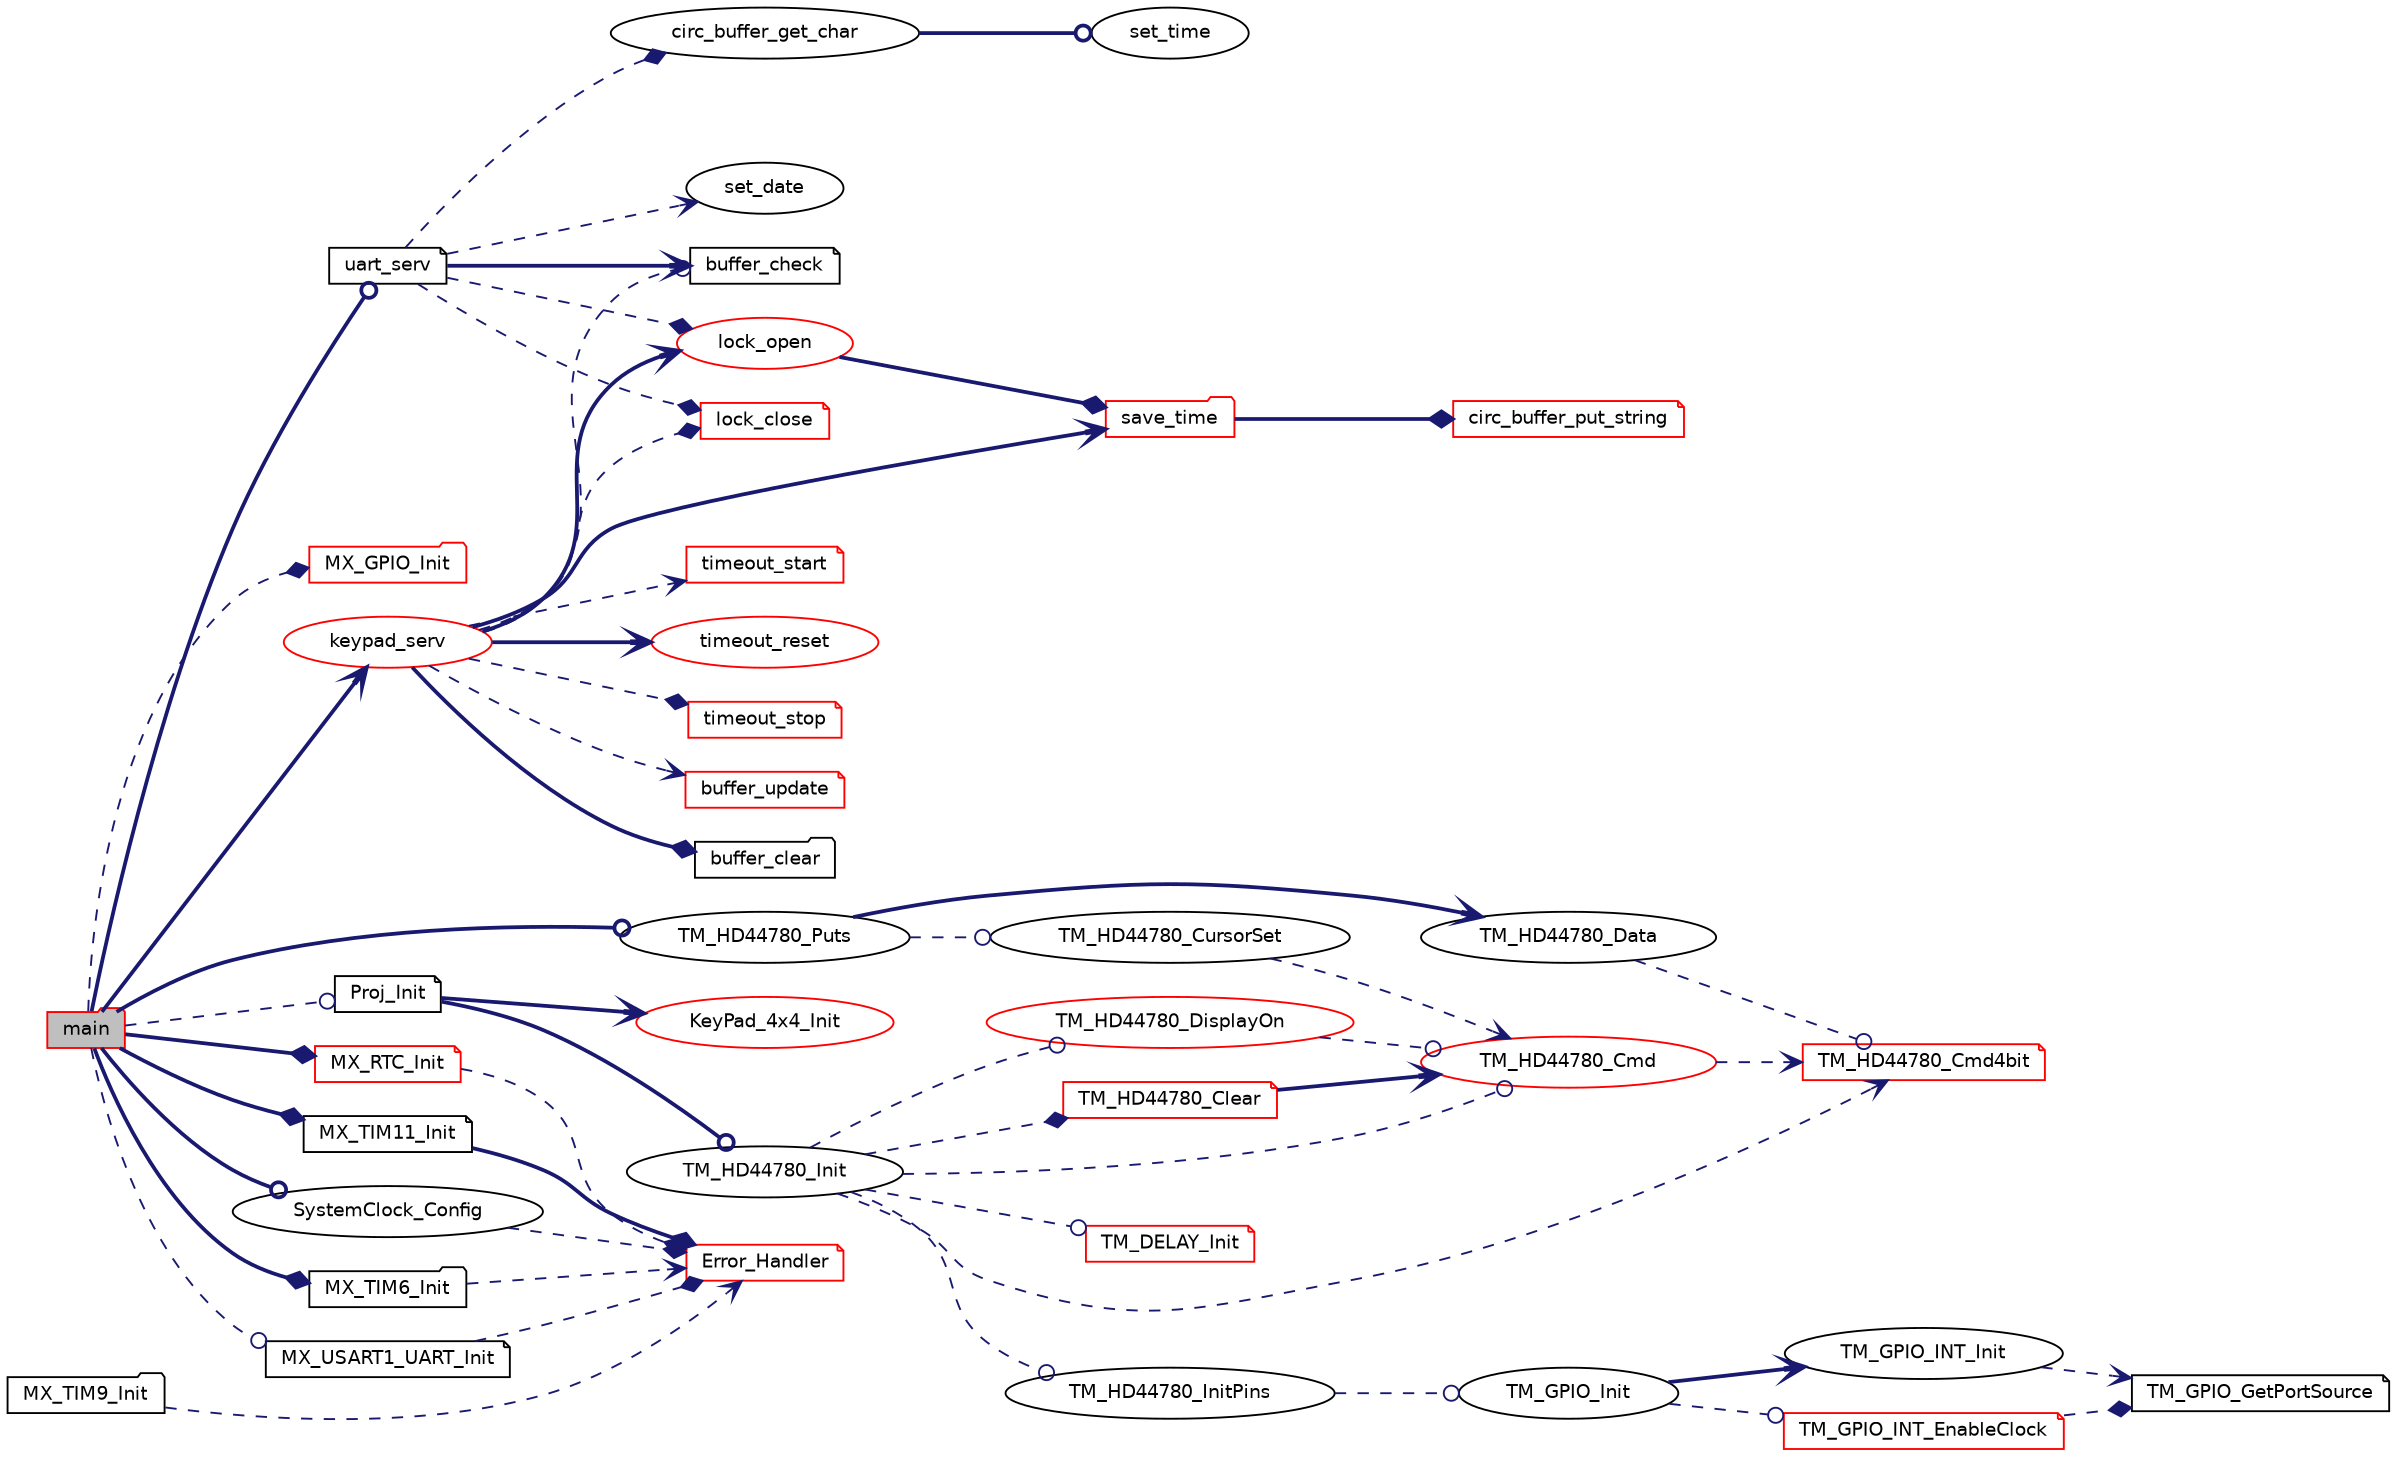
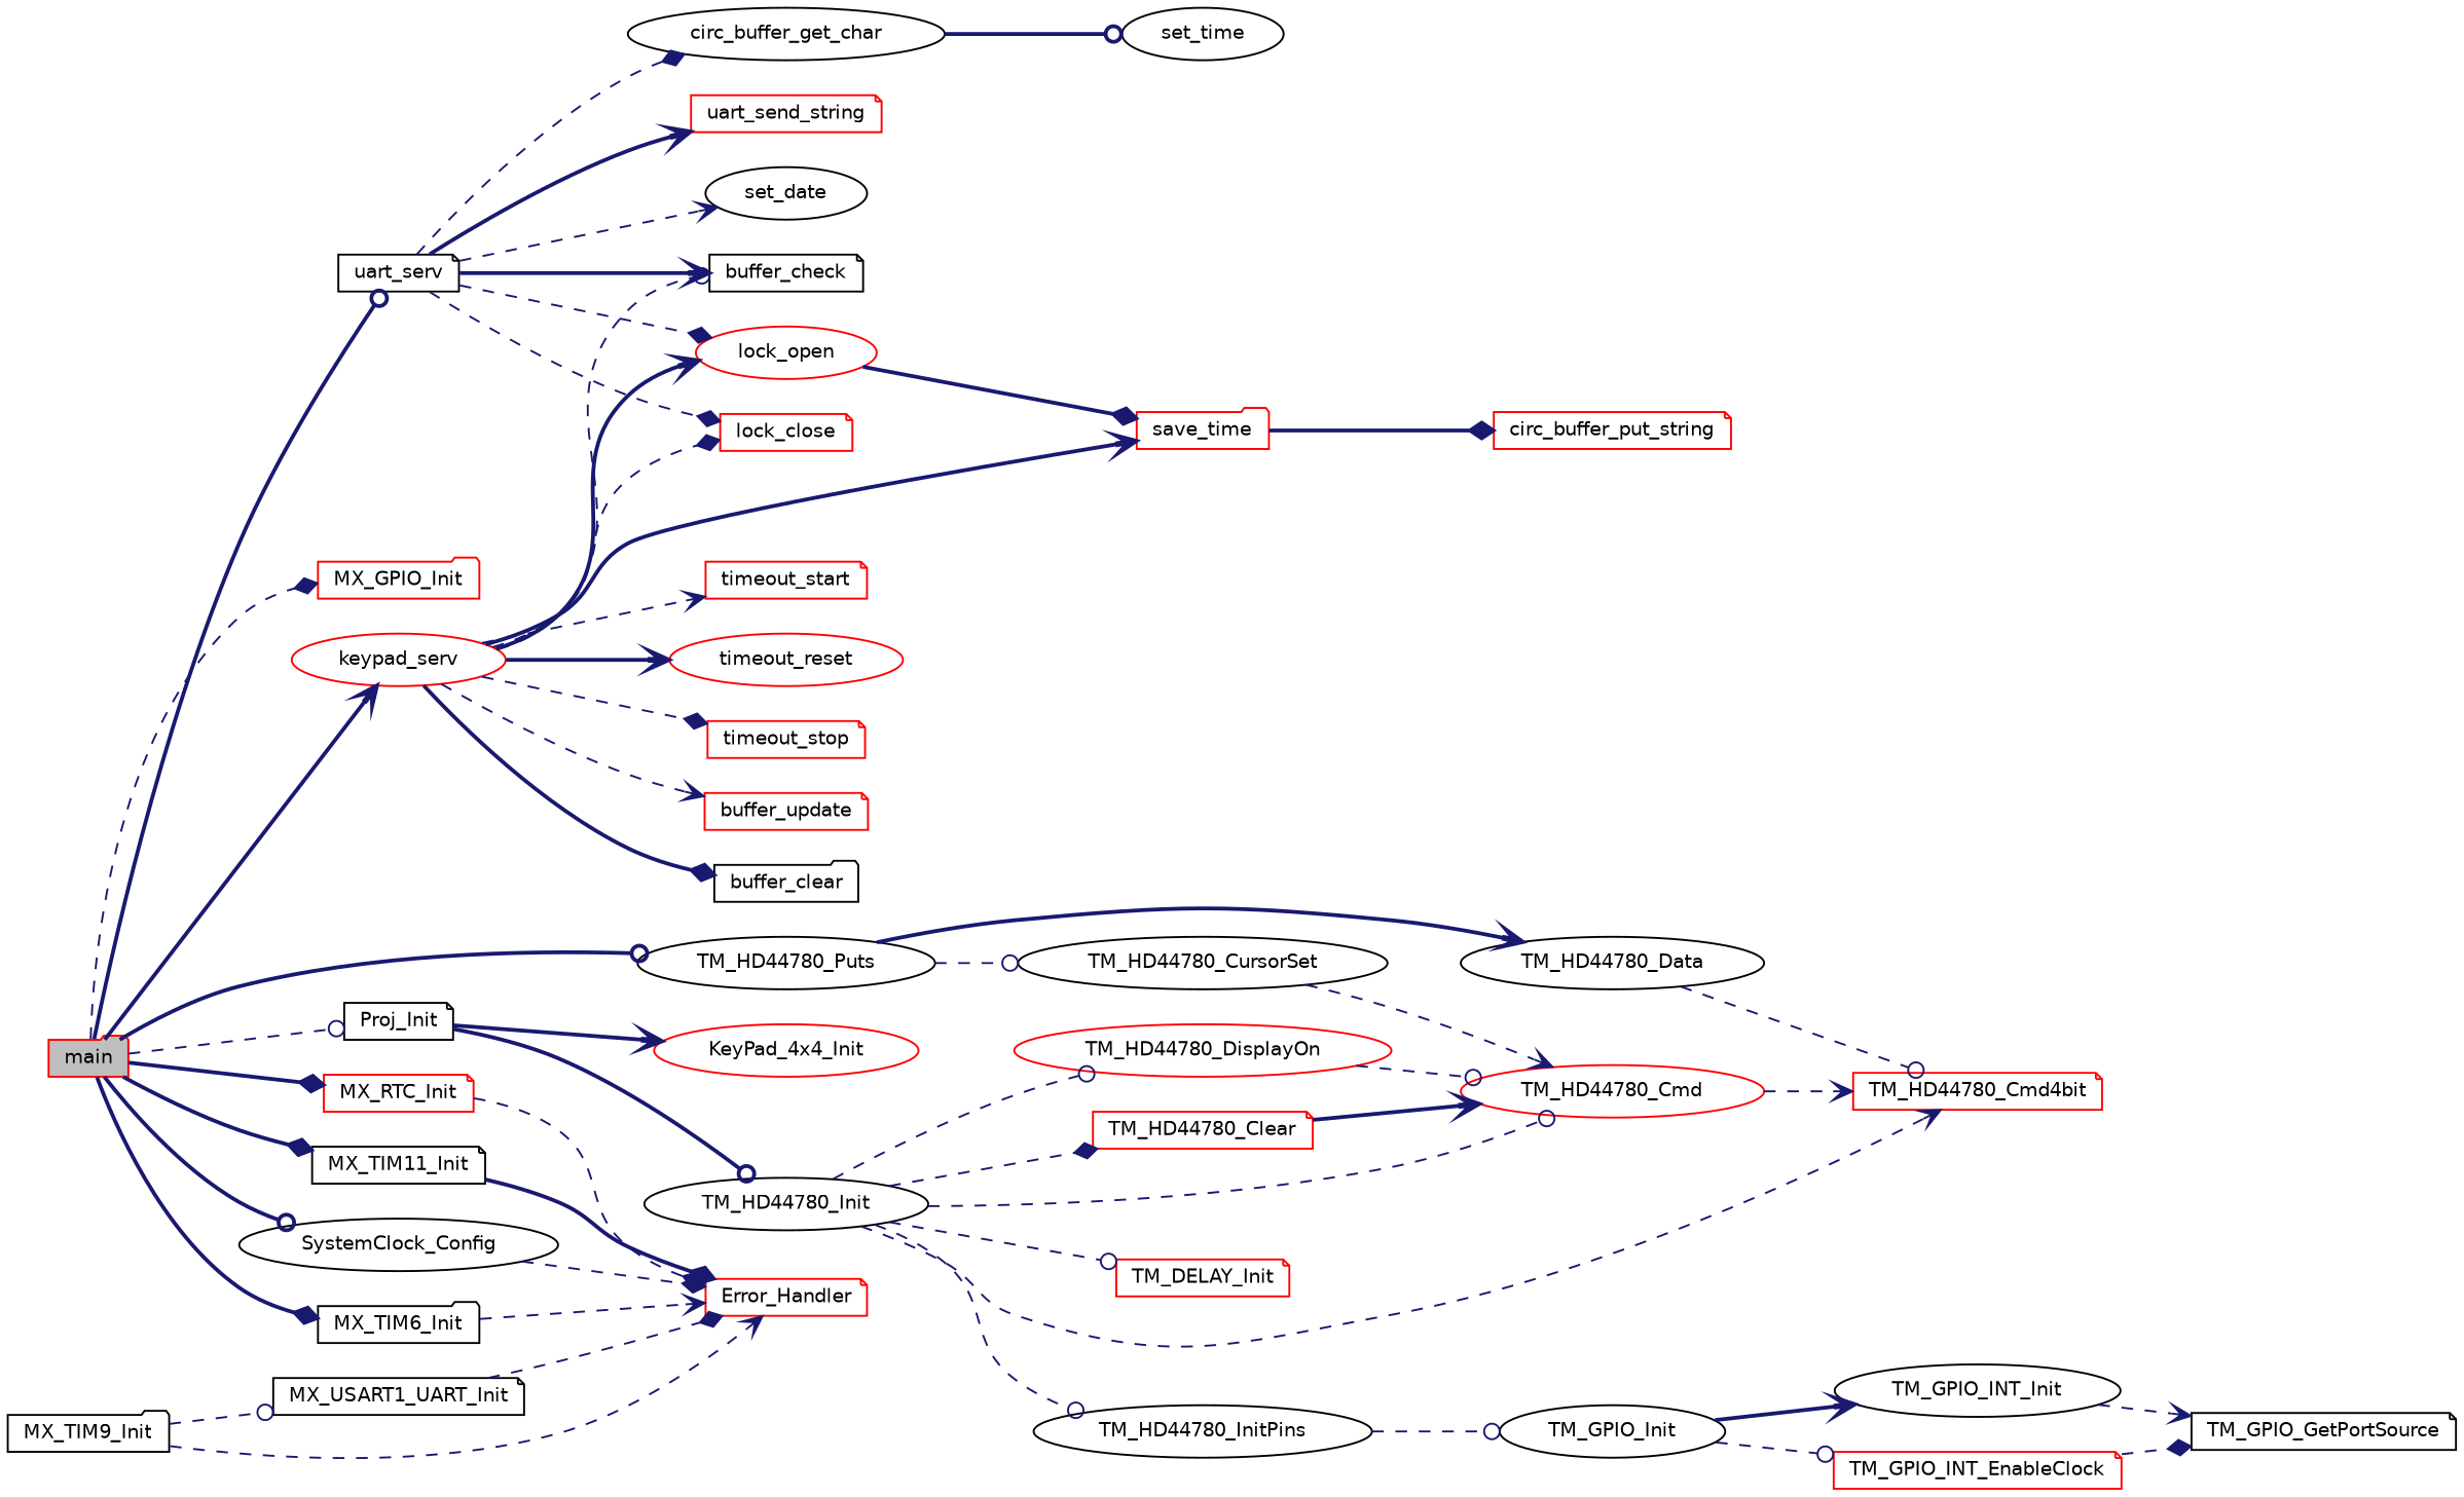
  digraph {
    rankdir=LR
    node [color=red fillcolor=white fontname=Helvetica fontsize=10 shape=note style=filled]
    edge [arrowhead=vee color=midnightblue fontname=Helvetica fontsize=10 labelfontname=Helvetica labelfontsize=10 style=dashed]
    n1 [fillcolor=grey75 fontcolor=black height=0.2 label=main shape=folder width=0.4]
    n2 [color=black height=0.2 label=SystemClock_Config shape=ellipse width=0.4]
    n3 [height=0.2 label=MX_GPIO_Init shape=folder width=0.4]
    n4 [color=black height=0.2 label=MX_TIM6_Init shape=folder width=0.4]
    n5 [color=black height=0.2 label=MX_USART1_UART_Init width=0.4]
    n6 [color=black height=0.2 label=MX_TIM11_Init width=0.4]
    n7 [height=0.2 label=MX_RTC_Init width=0.4]
    n8 [color=black height=0.2 label=Proj_Init width=0.4]
    n9 [color=black height=0.2 label=uart_serv width=0.4]
    n10 [height=0.2 label=keypad_serv shape=ellipse width=0.4]
    n11 [color=black height=0.2 label=TM_HD44780_Puts shape=ellipse width=0.4]
    n12 [height=0.2 label=Error_Handler width=0.4]
    n13 [color=black height=0.2 label=MX_TIM9_Init shape=folder width=0.4]
    n14 [height=0.2 label=KeyPad_4x4_Init shape=ellipse width=0.4]
    n15 [color=black height=0.2 label=TM_HD44780_Init shape=ellipse width=0.4]
    n16 [color=black height=0.2 label=circ_buffer_get_char shape=ellipse width=0.4]
+   n17 [height=0.2 label=uart_send_string width=0.4]
    n18 [color=black height=0.2 label=set_date shape=ellipse width=0.4]
    n19 [color=black height=0.2 label=buffer_check width=0.4]
    n20 [height=0.2 label=lock_open shape=ellipse width=0.4]
    n21 [height=0.2 label=lock_close width=0.4]
    n22 [height=0.2 label=save_time shape=folder width=0.4]
    n23 [height=0.2 label=timeout_start width=0.4]
    n24 [height=0.2 label=timeout_reset shape=ellipse width=0.4]
    n25 [height=0.2 label=timeout_stop width=0.4]
    n26 [height=0.2 label=buffer_update width=0.4]
    n27 [color=black height=0.2 label=buffer_clear shape=folder width=0.4]
    n28 [color=black height=0.2 label=TM_HD44780_CursorSet shape=ellipse width=0.4]
    n29 [color=black height=0.2 label=TM_HD44780_Data shape=ellipse width=0.4]
    n30 [height=0.2 label=TM_DELAY_Init width=0.4]
    n31 [color=black height=0.2 label=TM_HD44780_InitPins shape=ellipse width=0.4]
    n32 [height=0.2 label=TM_HD44780_Cmd4bit width=0.4]
    n33 [height=0.2 label=TM_HD44780_Cmd shape=ellipse width=0.4]
    n34 [height=0.2 label=TM_HD44780_DisplayOn shape=ellipse width=0.4]
    n35 [height=0.2 label=TM_HD44780_Clear width=0.4]
    n36 [color=black height=0.2 label=TM_GPIO_Init shape=ellipse width=0.4]
    n37 [height=0.2 label=TM_GPIO_INT_EnableClock width=0.4]
    n38 [color=black height=0.2 label=TM_GPIO_INT_Init shape=ellipse width=0.4]
    n39 [color=black height=0.2 label=TM_GPIO_GetPortSource width=0.4]
    n40 [color=black height=0.2 label=set_time shape=ellipse width=0.4]
    n41 [height=0.2 label=circ_buffer_put_string width=0.4]
    n1 -> n2 [arrowhead=odot style=bold]
    n1 -> n3 [arrowhead=diamond]
    n1 -> n4 [arrowhead=diamond style=bold]
-   n1 -> n5 [arrowhead=odot]
+   n13 -> n5 [arrowhead=odot]
    n1 -> n6 [arrowhead=diamond style=bold]
    n1 -> n7 [arrowhead=diamond style=bold]
    n1 -> n8 [arrowhead=odot]
    n1 -> n9 [arrowhead=odot style=bold]
    n1 -> n10 [style=bold]
    n1 -> n11 [arrowhead=odot style=bold]
    n2 -> n12 [arrowhead=diamond]
    n4 -> n12
    n5 -> n12 [arrowhead=diamond]
    n6 -> n12 [arrowhead=diamond style=bold]
    n7 -> n12 [arrowhead=diamond]
    n8 -> n14 [style=bold]
    n8 -> n15 [arrowhead=odot style=bold]
    n9 -> n16 [arrowhead=diamond]
+   n9 -> n17 [style=bold]
    n9 -> n18
    n9 -> n19 [style=bold]
    n9 -> n20 [arrowhead=diamond]
    n9 -> n21 [arrowhead=diamond]
    n10 -> n19 [arrowhead=odot]
    n10 -> n20 [style=bold]
    n10 -> n21 [arrowhead=diamond]
    n10 -> n22 [style=bold]
    n10 -> n23
    n10 -> n24 [style=bold]
    n10 -> n25 [arrowhead=diamond]
    n10 -> n26
    n10 -> n27 [arrowhead=diamond style=bold]
    n11 -> n28 [arrowhead=odot]
    n11 -> n29 [style=bold]
    n13 -> n12
    n15 -> n30 [arrowhead=odot]
    n15 -> n31 [arrowhead=odot]
    n15 -> n32
    n15 -> n33 [arrowhead=odot]
    n15 -> n34 [arrowhead=odot]
    n15 -> n35 [arrowhead=diamond]
    n16 -> n40 [arrowhead=odot style=bold]
    n20 -> n22 [arrowhead=diamond style=bold]
    n22 -> n41 [arrowhead=diamond style=bold]
    n28 -> n33
    n29 -> n32 [arrowhead=odot]
    n31 -> n36 [arrowhead=odot]
    n33 -> n32
    n34 -> n33 [arrowhead=odot]
    n35 -> n33 [style=bold]
    n36 -> n37 [arrowhead=odot]
    n36 -> n38 [style=bold]
    n37 -> n39 [arrowhead=diamond]
    n38 -> n39
  }
